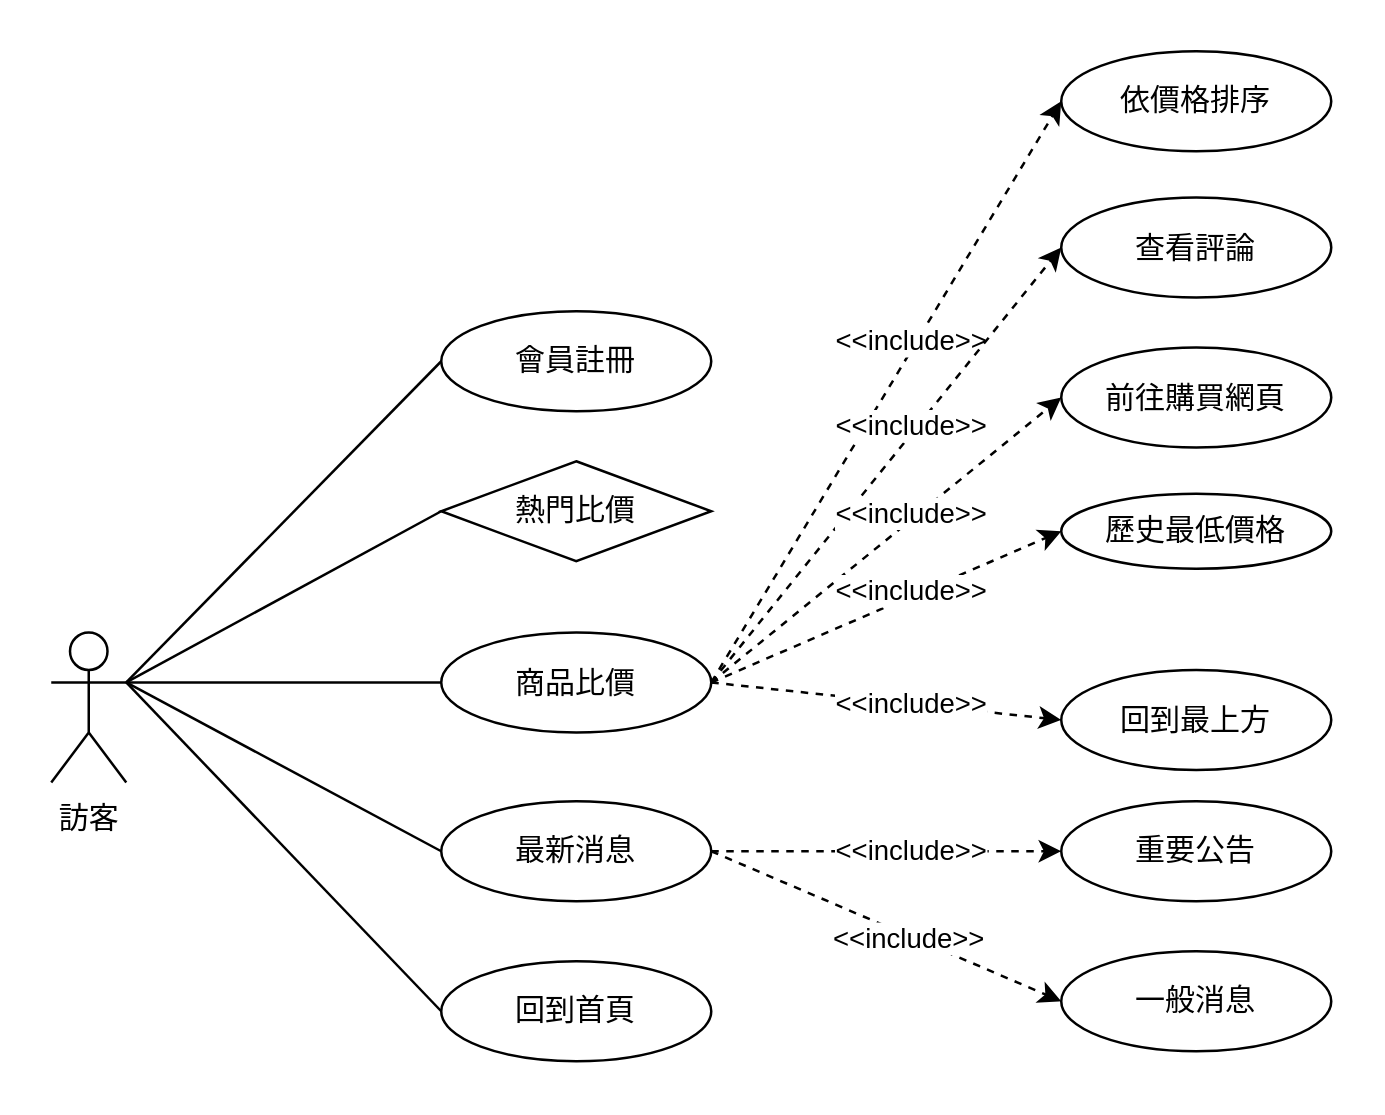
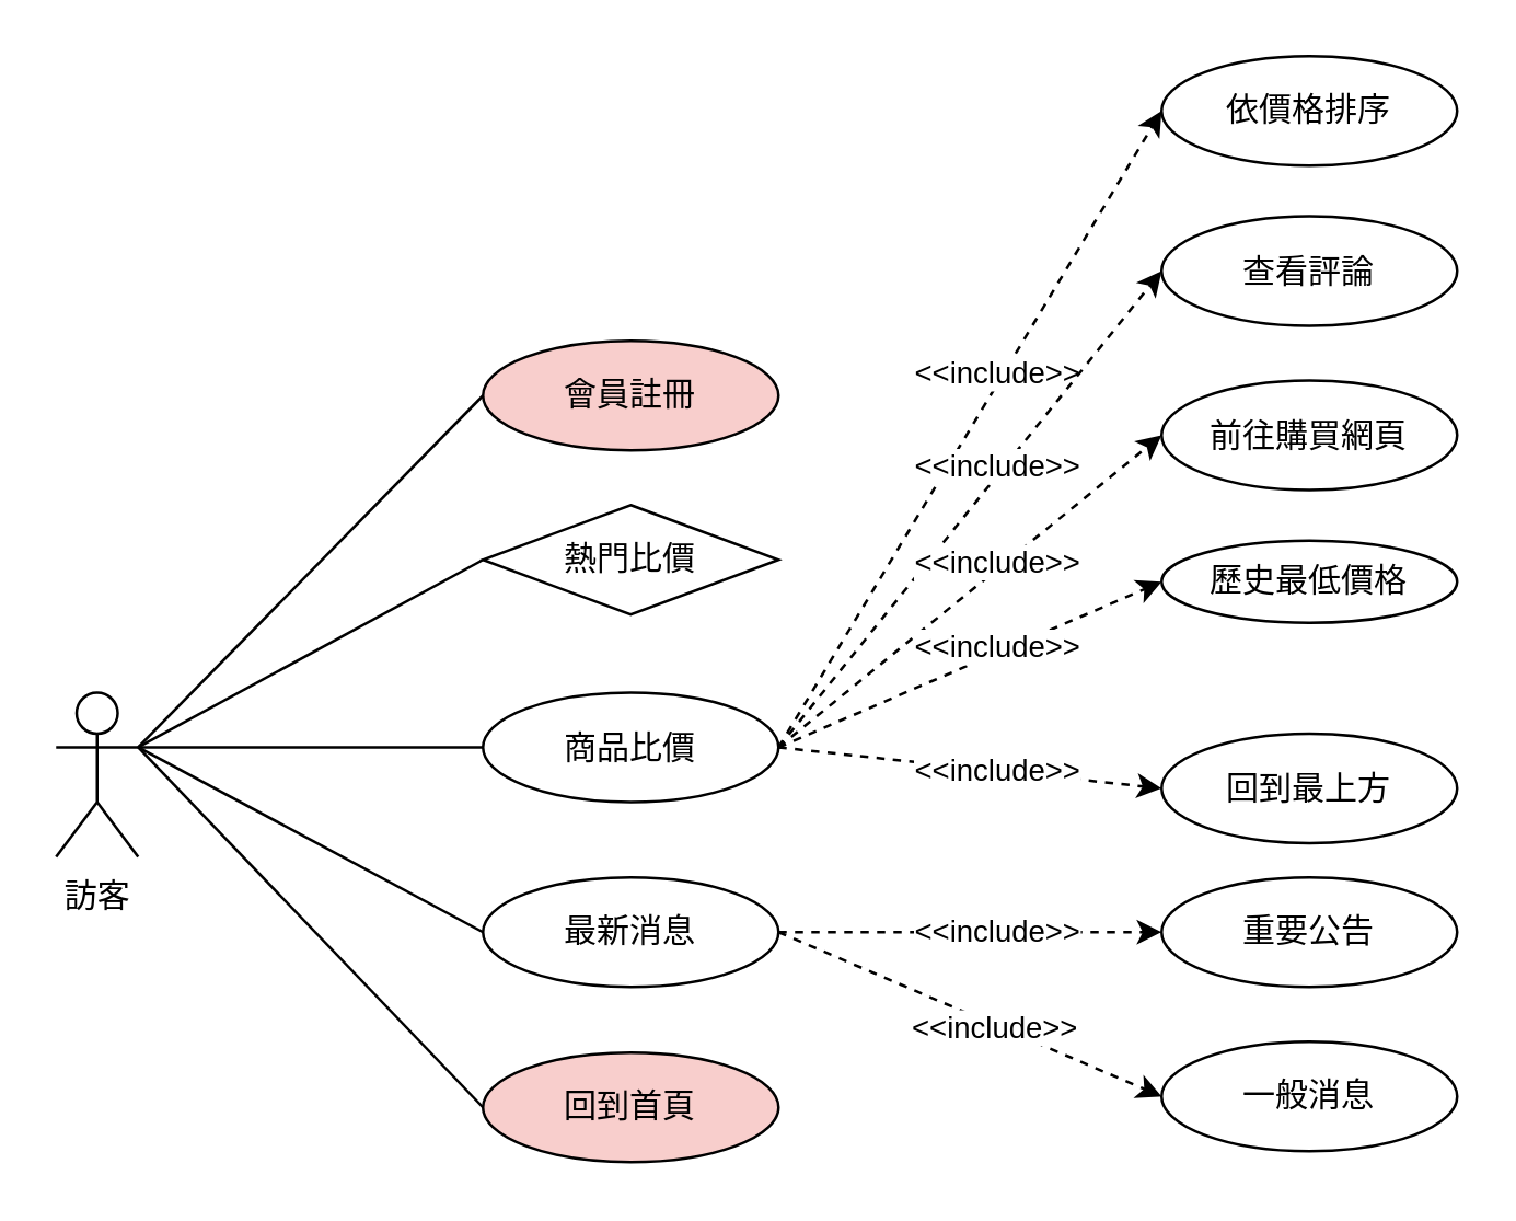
  <mxCell id="0" />
  <mxCell id="1" parent="0" />
  <mxCell id="2" value="訪客" style="shape=umlActor;verticalLabelPosition=bottom;verticalAlign=top;html=1;outlineConnect=0;" parent="1" vertex="1"><mxGeometry x="20" y="252.5" width="30" height="60" as="geometry" /></mxCell>
  <mxCell id="3" style="rounded=0;orthogonalLoop=1;jettySize=auto;html=1;exitX=1;exitY=0.333;exitDx=0;exitDy=0;exitPerimeter=0;entryX=0;entryY=0.5;entryDx=0;entryDy=0;endArrow=none;endFill=0;" parent="1" source="2" target="6" edge="1"><mxGeometry relative="1" as="geometry"><mxPoint x="40" y="110" as="sourcePoint" /><mxPoint x="192" y="-30" as="targetPoint" /></mxGeometry></mxCell>
  <mxCell id="4" style="rounded=0;orthogonalLoop=1;jettySize=auto;html=1;exitX=1;exitY=0.333;exitDx=0;exitDy=0;exitPerimeter=0;entryX=0;entryY=0.5;entryDx=0;entryDy=0;endArrow=none;endFill=0;" parent="1" source="2" target="9" edge="1"><mxGeometry relative="1" as="geometry"><mxPoint x="40" y="110" as="sourcePoint" /><mxPoint x="192" y="25" as="targetPoint" /></mxGeometry></mxCell>
  <mxCell id="5" style="rounded=0;orthogonalLoop=1;jettySize=auto;html=1;exitX=1;exitY=0.333;exitDx=0;exitDy=0;exitPerimeter=0;entryX=0;entryY=0.5;entryDx=0;entryDy=0;endArrow=none;endFill=0;" parent="1" source="2" target="10" edge="1"><mxGeometry relative="1" as="geometry"><mxPoint x="40" y="110" as="sourcePoint" /><mxPoint x="192" y="85" as="targetPoint" /></mxGeometry></mxCell>
- <mxCell id="6" value="會員註冊" style="ellipse;whiteSpace=wrap;html=1;container=0;" parent="1" vertex="1"><mxGeometry x="176" y="124" width="108" height="40" as="geometry" /></mxCell>
+ <mxCell id="6" value="會員註冊" style="ellipse;whiteSpace=wrap;html=1;container=0;fillColor=#f8cecc;" parent="1" vertex="1"><mxGeometry x="176" y="124" width="108" height="40" as="geometry" /></mxCell>
  <mxCell id="7" style="rounded=0;orthogonalLoop=1;jettySize=auto;html=1;entryX=0;entryY=0.5;entryDx=0;entryDy=0;dashed=1;exitX=1;exitY=0.5;exitDx=0;exitDy=0;" parent="1" source="9" target="21" edge="1"><mxGeometry relative="1" as="geometry"><mxPoint x="424" y="105" as="targetPoint" /></mxGeometry></mxCell>
  <mxCell id="8" value="&amp;lt;&amp;lt;include&amp;gt;&amp;gt;" style="edgeLabel;html=1;align=center;verticalAlign=middle;resizable=0;points=[];rotation=0;container=0;" parent="7" vertex="1" connectable="0"><mxGeometry x="0.175" relative="1" as="geometry"><mxPoint x="-3" y="-1" as="offset" /></mxGeometry></mxCell>
  <mxCell id="9" value="商品比價" style="ellipse;whiteSpace=wrap;html=1;container=0;" parent="1" vertex="1"><mxGeometry x="176" y="252.5" width="108" height="40" as="geometry" /></mxCell>
  <mxCell id="10" value="最新消息" style="ellipse;whiteSpace=wrap;html=1;container=0;" parent="1" vertex="1"><mxGeometry x="176" y="320" width="108" height="40" as="geometry" /></mxCell>
  <mxCell id="11" value="熱門比價" style="rhombus;whiteSpace=wrap;html=1;container=0;" parent="1" vertex="1"><mxGeometry x="176" y="184" width="108" height="40" as="geometry" /></mxCell>
  <mxCell id="12" style="rounded=0;orthogonalLoop=1;jettySize=auto;html=1;entryX=0;entryY=0.5;entryDx=0;entryDy=0;dashed=1;exitX=1;exitY=0.5;exitDx=0;exitDy=0;" parent="1" source="10" target="14" edge="1"><mxGeometry relative="1" as="geometry"><mxPoint x="304" y="374" as="sourcePoint" /></mxGeometry></mxCell>
  <mxCell id="13" value="&amp;lt;&amp;lt;include&amp;gt;&amp;gt;" style="edgeLabel;html=1;align=center;verticalAlign=middle;resizable=0;points=[];rotation=0;container=0;" parent="12" vertex="1" connectable="0"><mxGeometry x="0.175" relative="1" as="geometry"><mxPoint x="-3" y="-1" as="offset" /></mxGeometry></mxCell>
  <mxCell id="14" value="重要公告" style="ellipse;whiteSpace=wrap;html=1;container=0;" parent="1" vertex="1"><mxGeometry x="424" y="320" width="108" height="40" as="geometry" /></mxCell>
  <mxCell id="15" style="rounded=0;orthogonalLoop=1;jettySize=auto;html=1;entryX=0;entryY=0.5;entryDx=0;entryDy=0;dashed=1;exitX=1;exitY=0.5;exitDx=0;exitDy=0;" parent="1" source="10" target="17" edge="1"><mxGeometry relative="1" as="geometry"><mxPoint x="294" y="409" as="sourcePoint" /></mxGeometry></mxCell>
  <mxCell id="16" value="&amp;lt;&amp;lt;include&amp;gt;&amp;gt;" style="edgeLabel;html=1;align=center;verticalAlign=middle;resizable=0;points=[];rotation=0;container=0;" parent="15" vertex="1" connectable="0"><mxGeometry x="0.175" relative="1" as="geometry"><mxPoint x="-3" y="-1" as="offset" /></mxGeometry></mxCell>
  <mxCell id="17" value="一般消息" style="ellipse;whiteSpace=wrap;html=1;container=0;" parent="1" vertex="1"><mxGeometry x="424" y="380" width="108" height="40" as="geometry" /></mxCell>
  <mxCell id="18" style="rounded=0;orthogonalLoop=1;jettySize=auto;html=1;entryX=0;entryY=0.5;entryDx=0;entryDy=0;dashed=1;exitX=1;exitY=0.5;exitDx=0;exitDy=0;" parent="1" source="9" target="20" edge="1"><mxGeometry relative="1" as="geometry"><mxPoint x="284" y="275.5" as="sourcePoint" /></mxGeometry></mxCell>
  <mxCell id="19" value="&amp;lt;&amp;lt;include&amp;gt;&amp;gt;" style="edgeLabel;html=1;align=center;verticalAlign=middle;resizable=0;points=[];rotation=0;container=0;" parent="18" vertex="1" connectable="0"><mxGeometry x="0.175" relative="1" as="geometry"><mxPoint x="-3" y="-1" as="offset" /></mxGeometry></mxCell>
  <mxCell id="20" value="查看評論" style="ellipse;whiteSpace=wrap;html=1;container=0;" parent="1" vertex="1"><mxGeometry x="424" y="78.5" width="108" height="40" as="geometry" /></mxCell>
  <mxCell id="21" value="依價格排序" style="ellipse;whiteSpace=wrap;html=1;container=0;" parent="1" vertex="1"><mxGeometry x="424" y="20" width="108" height="40" as="geometry" /></mxCell>
  <mxCell id="22" style="rounded=0;orthogonalLoop=1;jettySize=auto;html=1;exitX=1;exitY=0.333;exitDx=0;exitDy=0;exitPerimeter=0;entryX=0;entryY=0.5;entryDx=0;entryDy=0;endArrow=none;endFill=0;" parent="1" source="2" target="11" edge="1"><mxGeometry relative="1" as="geometry"><mxPoint x="60" y="280" as="sourcePoint" /><mxPoint x="190" y="140" as="targetPoint" /></mxGeometry></mxCell>
  <mxCell id="23" style="rounded=0;orthogonalLoop=1;jettySize=auto;html=1;entryX=0;entryY=0.5;entryDx=0;entryDy=0;dashed=1;exitX=1;exitY=0.5;exitDx=0;exitDy=0;" parent="1" source="9" target="25" edge="1"><mxGeometry relative="1" as="geometry"><mxPoint x="284" y="334.5" as="sourcePoint" /></mxGeometry></mxCell>
  <mxCell id="24" value="&amp;lt;&amp;lt;include&amp;gt;&amp;gt;" style="edgeLabel;html=1;align=center;verticalAlign=middle;resizable=0;points=[];rotation=0;container=0;" parent="23" vertex="1" connectable="0"><mxGeometry x="0.175" relative="1" as="geometry"><mxPoint x="-3" y="-1" as="offset" /></mxGeometry></mxCell>
  <mxCell id="25" value="前往購買網頁" style="ellipse;whiteSpace=wrap;html=1;container=0;" parent="1" vertex="1"><mxGeometry x="424" y="138.5" width="108" height="40" as="geometry" /></mxCell>
  <mxCell id="26" value="歷史最低價格" style="ellipse;whiteSpace=wrap;html=1;container=0;" parent="1" vertex="1"><mxGeometry x="424" y="197" width="108" height="30" as="geometry" /></mxCell>
  <mxCell id="27" style="rounded=0;orthogonalLoop=1;jettySize=auto;html=1;entryX=0;entryY=0.5;entryDx=0;entryDy=0;dashed=1;exitX=1;exitY=0.5;exitDx=0;exitDy=0;" parent="1" source="9" target="26" edge="1"><mxGeometry relative="1" as="geometry"><mxPoint x="294" y="283" as="sourcePoint" /><mxPoint x="434" y="283" as="targetPoint" /></mxGeometry></mxCell>
  <mxCell id="28" value="&amp;lt;&amp;lt;include&amp;gt;&amp;gt;" style="edgeLabel;html=1;align=center;verticalAlign=middle;resizable=0;points=[];rotation=0;container=0;" parent="27" vertex="1" connectable="0"><mxGeometry x="0.175" relative="1" as="geometry"><mxPoint x="-3" y="-1" as="offset" /></mxGeometry></mxCell>
- <mxCell id="29" value="回到首頁" style="ellipse;whiteSpace=wrap;html=1;container=0;" parent="1" vertex="1"><mxGeometry x="176" y="384" width="108" height="40" as="geometry" /></mxCell>
+ <mxCell id="29" value="回到首頁" style="ellipse;whiteSpace=wrap;html=1;container=0;fillColor=#f8cecc;" parent="1" vertex="1"><mxGeometry x="176" y="384" width="108" height="40" as="geometry" /></mxCell>
  <mxCell id="30" style="rounded=0;orthogonalLoop=1;jettySize=auto;html=1;entryX=0;entryY=0.5;entryDx=0;entryDy=0;endArrow=none;endFill=0;exitX=1;exitY=0.333;exitDx=0;exitDy=0;exitPerimeter=0;" parent="1" source="2" target="29" edge="1"><mxGeometry relative="1" as="geometry"><mxPoint x="60" y="280" as="sourcePoint" /><mxPoint x="190" y="430" as="targetPoint" /></mxGeometry></mxCell>
  <mxCell id="31" value="回到最上方" style="ellipse;whiteSpace=wrap;html=1;container=0;" parent="1" vertex="1"><mxGeometry x="424" y="267.5" width="108" height="40" as="geometry" /></mxCell>
  <mxCell id="32" style="rounded=0;orthogonalLoop=1;jettySize=auto;html=1;entryX=0;entryY=0.5;entryDx=0;entryDy=0;dashed=1;exitX=1;exitY=0.5;exitDx=0;exitDy=0;" parent="1" source="9" target="31" edge="1"><mxGeometry relative="1" as="geometry"><mxPoint x="294" y="283" as="sourcePoint" /><mxPoint x="434" y="197" as="targetPoint" /></mxGeometry></mxCell>
  <mxCell id="33" value="&amp;lt;&amp;lt;include&amp;gt;&amp;gt;" style="edgeLabel;html=1;align=center;verticalAlign=middle;resizable=0;points=[];rotation=0;container=0;" parent="32" vertex="1" connectable="0"><mxGeometry x="0.175" relative="1" as="geometry"><mxPoint x="-3" y="-1" as="offset" /></mxGeometry></mxCell>
